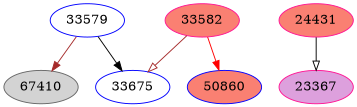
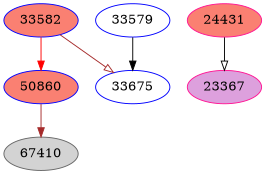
  strict digraph {
    node [color=blue fillcolor=salmon style=filled]
    edge [arrowhead=normal color=brown]
    n1 [color=gray40 fillcolor=lightgrey label=67410]
    n2 [label=50860]
-   n3 [color=deeppink label=33582]
+   n3 [label=33582]
    n4 [fillcolor=white label=33675]
    n5 [fillcolor=white label=33579]
    n6 [color=deeppink fillcolor=plum label=23367]
    n7 [color=deeppink label=24431]
-   n5 -> n1
+   n2 -> n1
    n3 -> n2 [color=red]
    n3 -> n4 [arrowhead=onormal]
    n5 -> n4 [color=black]
    n7 -> n6 [arrowhead=onormal color=black]
  }
